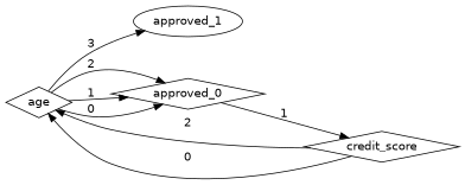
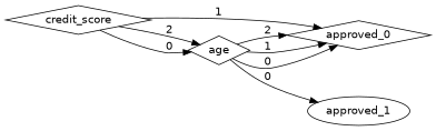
  digraph {
    fontname="DejaVu Sans"
    rankdir=LR
    node [fontname="DejaVu Sans" shape=diamond]
    edge [fontname="DejaVu Sans"]
    n1 [label=approved_1 shape=""]
    n2 [label=approved_0]
    n3 [label=age]
    n4 [label=credit_score]
-   n3 -> n1 [label=3]
+   n3 -> n1 [label=0]
    n3 -> n2 [label=2]
    n3 -> n2 [label=1]
    n3 -> n2 [label=0]
-   n2 -> n4 [label=1]
+   n4 -> n2 [label=1]
    n4 -> n3 [label=2]
    n4 -> n3 [label=0]
  }
